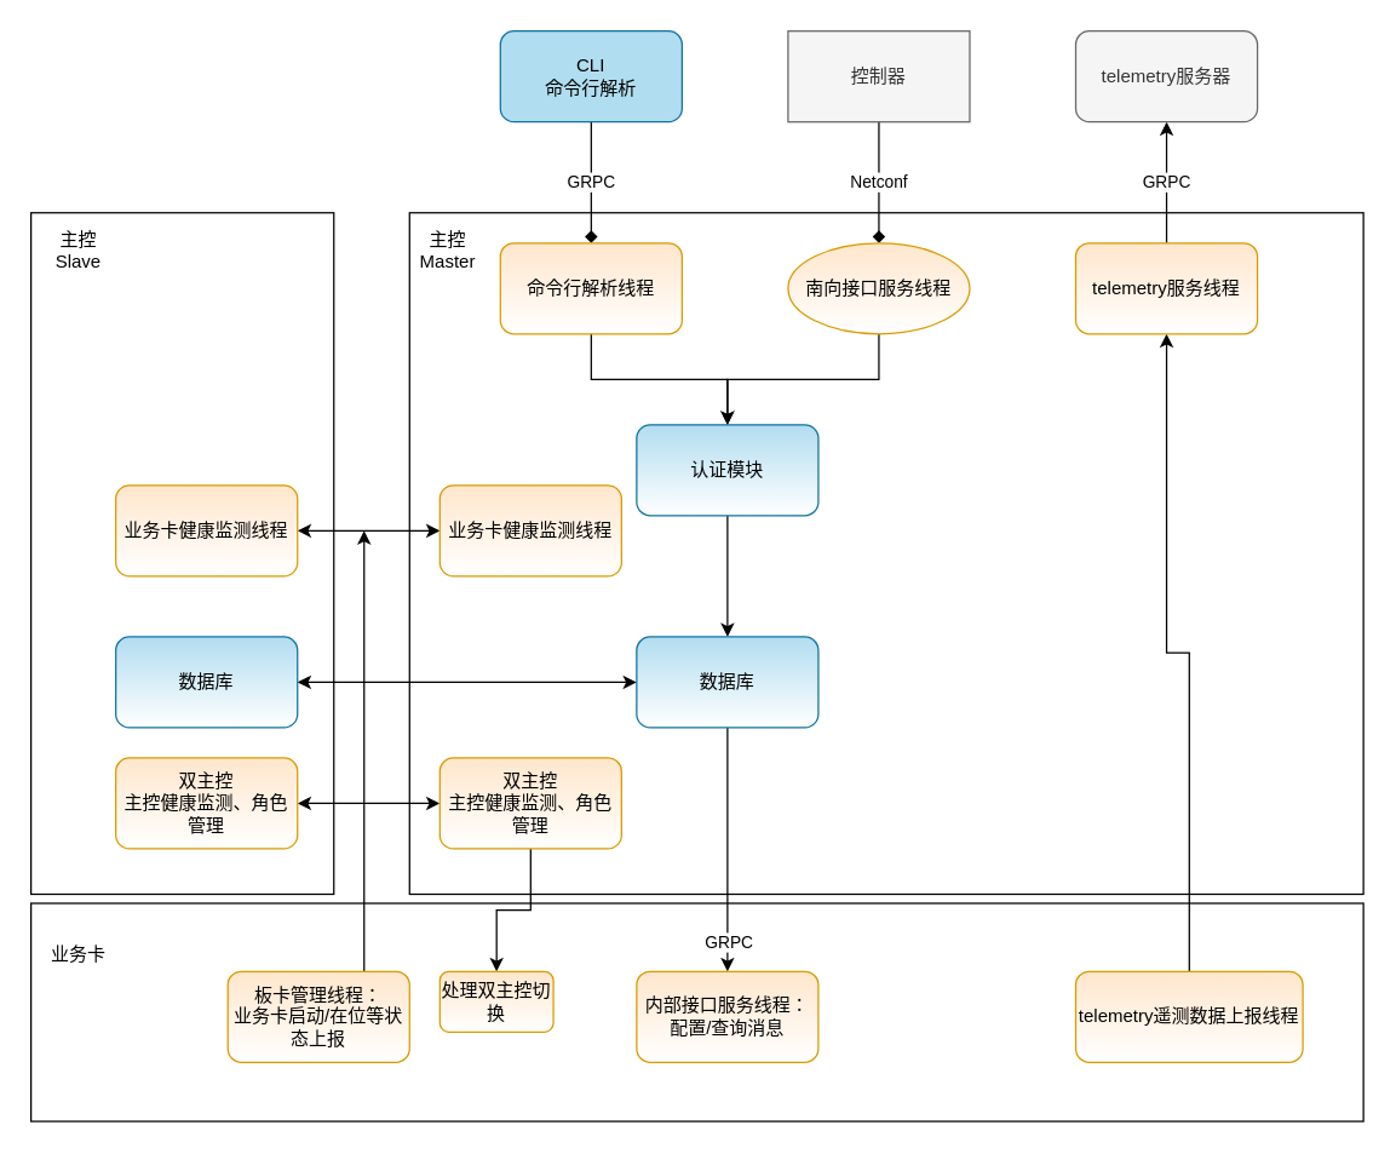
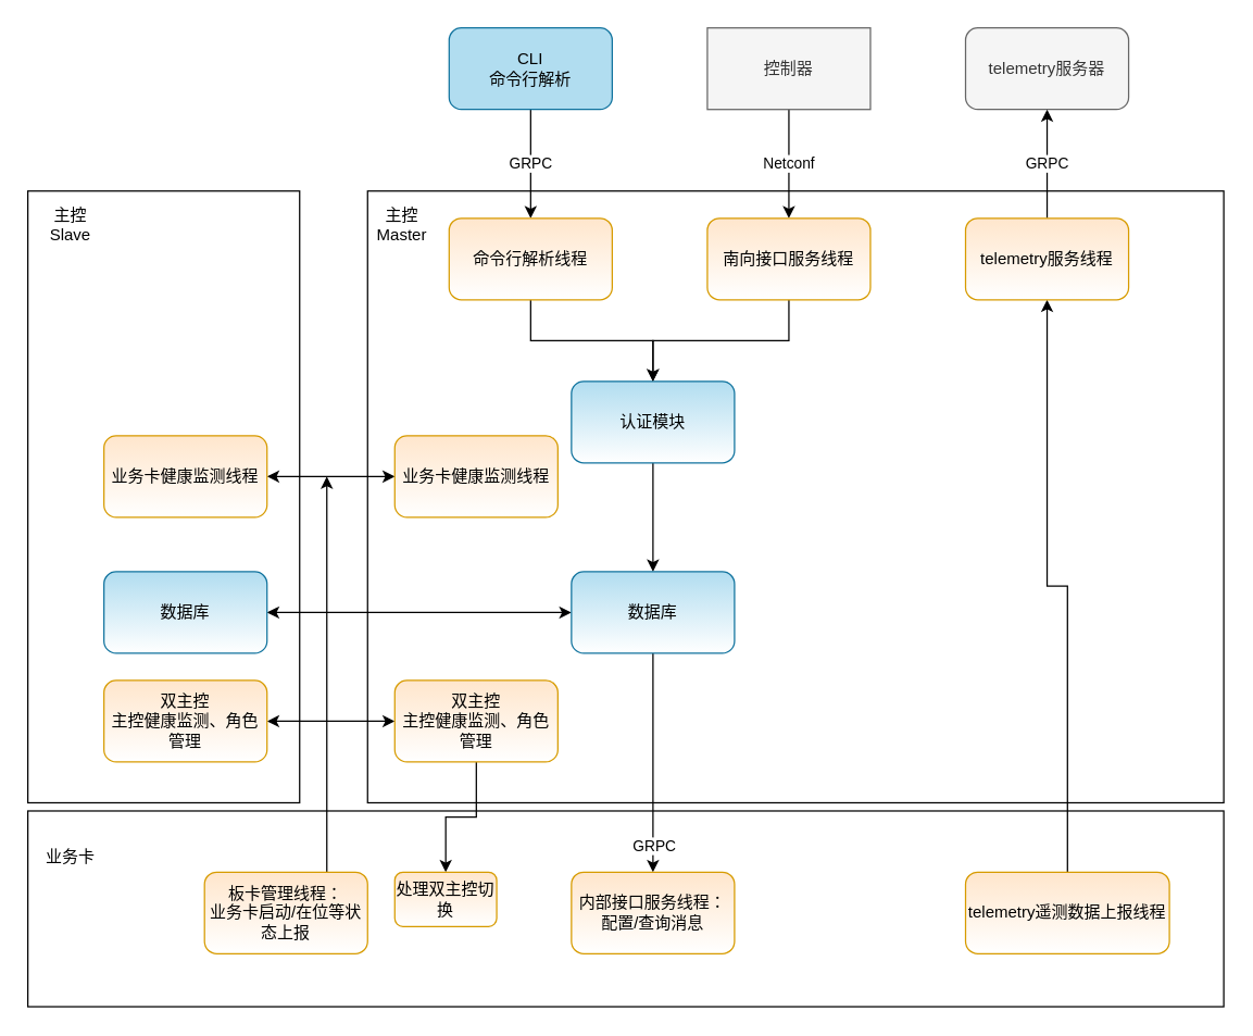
  <mxCell id="0" />
  <mxCell id="1" parent="0" />
  <mxCell id="2" value="" style="whiteSpace=wrap;html=1;gradientColor=#ffffff;" vertex="1" parent="1"><mxGeometry x="20" y="596" width="880" height="144" as="geometry" /></mxCell>
  <mxCell id="3" value="" style="whiteSpace=wrap;html=1;gradientColor=#ffffff;" vertex="1" parent="1"><mxGeometry x="20" y="140" width="200" height="450" as="geometry" /></mxCell>
  <mxCell id="4" value="" style="whiteSpace=wrap;html=1;gradientColor=#ffffff;" vertex="1" parent="1"><mxGeometry x="270" y="140" width="630" height="450" as="geometry" /></mxCell>
- <mxCell id="5" value="GRPC" style="edgeStyle=orthogonalEdgeStyle;rounded=0;orthogonalLoop=1;jettySize=auto;html=1;startArrow=none;startFill=0;endArrow=diamond;endFill=1;" edge="1" parent="1" source="6" target="8"><mxGeometry relative="1" as="geometry" /></mxCell>
+ <mxCell id="5" value="GRPC" style="edgeStyle=orthogonalEdgeStyle;rounded=0;orthogonalLoop=1;jettySize=auto;html=1;startArrow=none;startFill=0;endArrow=classic;endFill=1;" edge="1" parent="1" source="6" target="8"><mxGeometry relative="1" as="geometry" /></mxCell>
  <mxCell id="6" value="CLI&lt;br&gt;命令行解析" style="rounded=1;whiteSpace=wrap;html=1;fillColor=#b1ddf0;strokeColor=#10739e;" vertex="1" parent="1"><mxGeometry x="330" y="20" width="120" height="60" as="geometry" /></mxCell>
  <mxCell id="7" value="" style="edgeStyle=orthogonalEdgeStyle;rounded=0;orthogonalLoop=1;jettySize=auto;html=1;startArrow=none;startFill=0;endArrow=classic;endFill=1;" edge="1" parent="1" source="8" target="10"><mxGeometry relative="1" as="geometry" /></mxCell>
  <mxCell id="8" value="命令行解析线程" style="rounded=1;whiteSpace=wrap;html=1;fillColor=#ffe6cc;strokeColor=#d79b00;gradientColor=#ffffff;" vertex="1" parent="1"><mxGeometry x="330" y="160" width="120" height="60" as="geometry" /></mxCell>
  <mxCell id="9" value="" style="edgeStyle=orthogonalEdgeStyle;rounded=0;orthogonalLoop=1;jettySize=auto;html=1;startArrow=none;startFill=0;endArrow=classic;endFill=1;" edge="1" parent="1" source="10" target="14"><mxGeometry relative="1" as="geometry" /></mxCell>
  <mxCell id="10" value="认证模块" style="rounded=1;whiteSpace=wrap;html=1;fillColor=#b1ddf0;strokeColor=#10739e;gradientColor=#ffffff;" vertex="1" parent="1"><mxGeometry x="420" y="280" width="120" height="60" as="geometry" /></mxCell>
  <mxCell id="11" value="" style="edgeStyle=orthogonalEdgeStyle;rounded=0;orthogonalLoop=1;jettySize=auto;html=1;startArrow=classic;startFill=1;endArrow=classic;endFill=1;" edge="1" parent="1" source="14" target="15"><mxGeometry relative="1" as="geometry" /></mxCell>
  <mxCell id="12" value="" style="edgeStyle=orthogonalEdgeStyle;rounded=0;orthogonalLoop=1;jettySize=auto;html=1;startArrow=none;startFill=0;endArrow=classic;endFill=1;entryX=0.5;entryY=0;entryDx=0;entryDy=0;" edge="1" parent="1" source="14" target="35"><mxGeometry relative="1" as="geometry"><mxPoint x="480" y="560" as="targetPoint" /></mxGeometry></mxCell>
  <mxCell id="13" value="GRPC" style="edgeLabel;html=1;align=center;verticalAlign=middle;resizable=0;points=[];" vertex="1" connectable="0" parent="12"><mxGeometry x="0.757" relative="1" as="geometry"><mxPoint as="offset" /></mxGeometry></mxCell>
  <mxCell id="14" value="数据库" style="rounded=1;whiteSpace=wrap;html=1;fillColor=#b1ddf0;strokeColor=#10739e;gradientColor=#ffffff;" vertex="1" parent="1"><mxGeometry x="420" y="420" width="120" height="60" as="geometry" /></mxCell>
  <mxCell id="15" value="数据库" style="rounded=1;whiteSpace=wrap;html=1;fillColor=#b1ddf0;strokeColor=#10739e;gradientColor=#ffffff;" vertex="1" parent="1"><mxGeometry x="76" y="420" width="120" height="60" as="geometry" /></mxCell>
- <mxCell id="16" value="Netconf" style="edgeStyle=orthogonalEdgeStyle;rounded=0;orthogonalLoop=1;jettySize=auto;html=1;startArrow=none;startFill=0;endArrow=diamond;" edge="1" parent="1" source="17" target="19"><mxGeometry relative="1" as="geometry"><Array as="points"><mxPoint x="580" y="120" /><mxPoint x="580" y="120" /></Array></mxGeometry></mxCell>
+ <mxCell id="16" value="Netconf" style="edgeStyle=orthogonalEdgeStyle;rounded=0;orthogonalLoop=1;jettySize=auto;html=1;startArrow=none;startFill=0;" edge="1" parent="1" source="17" target="19"><mxGeometry relative="1" as="geometry"><Array as="points"><mxPoint x="580" y="120" /><mxPoint x="580" y="120" /></Array></mxGeometry></mxCell>
  <mxCell id="17" value="控制器" style="whiteSpace=wrap;html=1;fillColor=#f5f5f5;strokeColor=#666666;fontColor=#333333;rounded=0;" vertex="1" parent="1"><mxGeometry x="520" y="20" width="120" height="60" as="geometry" /></mxCell>
  <mxCell id="18" style="edgeStyle=orthogonalEdgeStyle;rounded=0;orthogonalLoop=1;jettySize=auto;html=1;exitX=0.5;exitY=1;exitDx=0;exitDy=0;entryX=0.5;entryY=0;entryDx=0;entryDy=0;startArrow=none;startFill=0;endArrow=classic;endFill=1;" edge="1" parent="1" source="19" target="10"><mxGeometry relative="1" as="geometry" /></mxCell>
- <mxCell id="19" value="南向接口服务线程" style="ellipse;whiteSpace=wrap;html=1;fillColor=#ffe6cc;strokeColor=#d79b00;gradientColor=#ffffff;" vertex="1" parent="1"><mxGeometry x="520" y="160" width="120" height="60" as="geometry" /></mxCell>
+ <mxCell id="19" value="南向接口服务线程" style="rounded=1;whiteSpace=wrap;html=1;fillColor=#ffe6cc;strokeColor=#d79b00;gradientColor=#ffffff;" vertex="1" parent="1"><mxGeometry x="520" y="160" width="120" height="60" as="geometry" /></mxCell>
  <mxCell id="20" value="GRPC" style="edgeStyle=orthogonalEdgeStyle;rounded=0;orthogonalLoop=1;jettySize=auto;html=1;startArrow=classic;startFill=1;endArrow=none;endFill=0;" edge="1" parent="1" source="21" target="23"><mxGeometry relative="1" as="geometry" /></mxCell>
  <mxCell id="21" value="telemetry服务器" style="rounded=1;whiteSpace=wrap;html=1;fillColor=#f5f5f5;strokeColor=#666666;fontColor=#333333;" vertex="1" parent="1"><mxGeometry x="710" y="20" width="120" height="60" as="geometry" /></mxCell>
  <mxCell id="22" value="" style="edgeStyle=orthogonalEdgeStyle;rounded=0;orthogonalLoop=1;jettySize=auto;html=1;startArrow=classic;startFill=1;endArrow=none;endFill=0;" edge="1" parent="1" source="23" target="24"><mxGeometry relative="1" as="geometry" /></mxCell>
  <mxCell id="23" value="telemetry服务线程" style="rounded=1;whiteSpace=wrap;html=1;fillColor=#ffe6cc;strokeColor=#d79b00;gradientColor=#ffffff;" vertex="1" parent="1"><mxGeometry x="710" y="160" width="120" height="60" as="geometry" /></mxCell>
  <mxCell id="24" value="telemetry遥测数据上报线程" style="rounded=1;whiteSpace=wrap;html=1;fillColor=#ffe6cc;strokeColor=#d79b00;gradientColor=#ffffff;" vertex="1" parent="1"><mxGeometry x="710" y="641" width="150" height="60" as="geometry" /></mxCell>
  <mxCell id="25" value="" style="edgeStyle=elbowEdgeStyle;rounded=0;orthogonalLoop=1;jettySize=auto;html=1;startArrow=classic;startFill=1;endArrow=classic;endFill=1;" edge="1" parent="1" source="26" target="27"><mxGeometry relative="1" as="geometry" /></mxCell>
  <mxCell id="26" value="业务卡健康监测线程" style="rounded=1;whiteSpace=wrap;html=1;fillColor=#ffe6cc;strokeColor=#d79b00;gradientColor=#ffffff;" vertex="1" parent="1"><mxGeometry x="290" y="320" width="120" height="60" as="geometry" /></mxCell>
  <mxCell id="27" value="业务卡健康监测线程" style="rounded=1;whiteSpace=wrap;html=1;fillColor=#ffe6cc;strokeColor=#d79b00;gradientColor=#ffffff;" vertex="1" parent="1"><mxGeometry x="76" y="320" width="120" height="60" as="geometry" /></mxCell>
  <mxCell id="28" value="主控&lt;br&gt;Master" style="text;html=1;resizable=0;autosize=1;align=center;verticalAlign=middle;points=[];fillColor=none;strokeColor=none;rounded=0;" vertex="1" parent="1"><mxGeometry x="270" y="150" width="50" height="30" as="geometry" /></mxCell>
  <mxCell id="29" value="" style="edgeStyle=orthogonalEdgeStyle;rounded=0;orthogonalLoop=1;jettySize=auto;html=1;startArrow=classic;startFill=1;endArrow=classic;endFill=1;" edge="1" parent="1" source="31" target="33"><mxGeometry relative="1" as="geometry" /></mxCell>
  <mxCell id="30" value="" style="edgeStyle=orthogonalEdgeStyle;rounded=0;orthogonalLoop=1;jettySize=auto;html=1;startArrow=none;startFill=0;endArrow=classic;endFill=1;" edge="1" parent="1" source="31" target="32"><mxGeometry relative="1" as="geometry" /></mxCell>
  <mxCell id="31" value="双主控&lt;br&gt;主控健康监测、角色管理" style="rounded=1;whiteSpace=wrap;html=1;fillColor=#ffe6cc;strokeColor=#d79b00;gradientColor=#ffffff;" vertex="1" parent="1"><mxGeometry x="290" y="500" width="120" height="60" as="geometry" /></mxCell>
  <mxCell id="32" value="处理双主控切换" style="rounded=1;whiteSpace=wrap;html=1;fillColor=#ffe6cc;strokeColor=#d79b00;gradientColor=#ffffff;" vertex="1" parent="1"><mxGeometry x="290" y="641" width="75" height="40" as="geometry" /></mxCell>
  <mxCell id="33" value="双主控&lt;br&gt;主控健康监测、角色管理" style="rounded=1;whiteSpace=wrap;html=1;fillColor=#ffe6cc;strokeColor=#d79b00;gradientColor=#ffffff;" vertex="1" parent="1"><mxGeometry x="76" y="500" width="120" height="60" as="geometry" /></mxCell>
  <mxCell id="34" value="主控&lt;br&gt;Slave" style="text;html=1;resizable=0;autosize=1;align=center;verticalAlign=middle;points=[];fillColor=none;strokeColor=none;rounded=0;" vertex="1" parent="1"><mxGeometry x="26" y="150" width="50" height="30" as="geometry" /></mxCell>
  <mxCell id="35" value="内部接口服务线程：&lt;br&gt;配置/查询消息" style="rounded=1;whiteSpace=wrap;html=1;fillColor=#ffe6cc;strokeColor=#d79b00;gradientColor=#ffffff;" vertex="1" parent="1"><mxGeometry x="420" y="641" width="120" height="60" as="geometry" /></mxCell>
  <mxCell id="36" value="业务卡" style="text;html=1;resizable=0;autosize=1;align=center;verticalAlign=middle;points=[];fillColor=none;strokeColor=none;rounded=0;" vertex="1" parent="1"><mxGeometry x="26" y="620" width="50" height="20" as="geometry" /></mxCell>
  <mxCell id="37" style="edgeStyle=orthogonalEdgeStyle;rounded=0;orthogonalLoop=1;jettySize=auto;elbow=vertical;html=1;exitX=0.75;exitY=0;exitDx=0;exitDy=0;startArrow=none;startFill=0;endArrow=classic;endFill=1;" edge="1" parent="1" source="38"><mxGeometry relative="1" as="geometry"><mxPoint x="240" y="350" as="targetPoint" /></mxGeometry></mxCell>
  <mxCell id="38" value="板卡管理线程：&lt;br&gt;业务卡启动/在位等状态上报" style="rounded=1;whiteSpace=wrap;html=1;fillColor=#ffe6cc;strokeColor=#d79b00;gradientColor=#ffffff;" vertex="1" parent="1"><mxGeometry x="150" y="641" width="120" height="60" as="geometry" /></mxCell>
